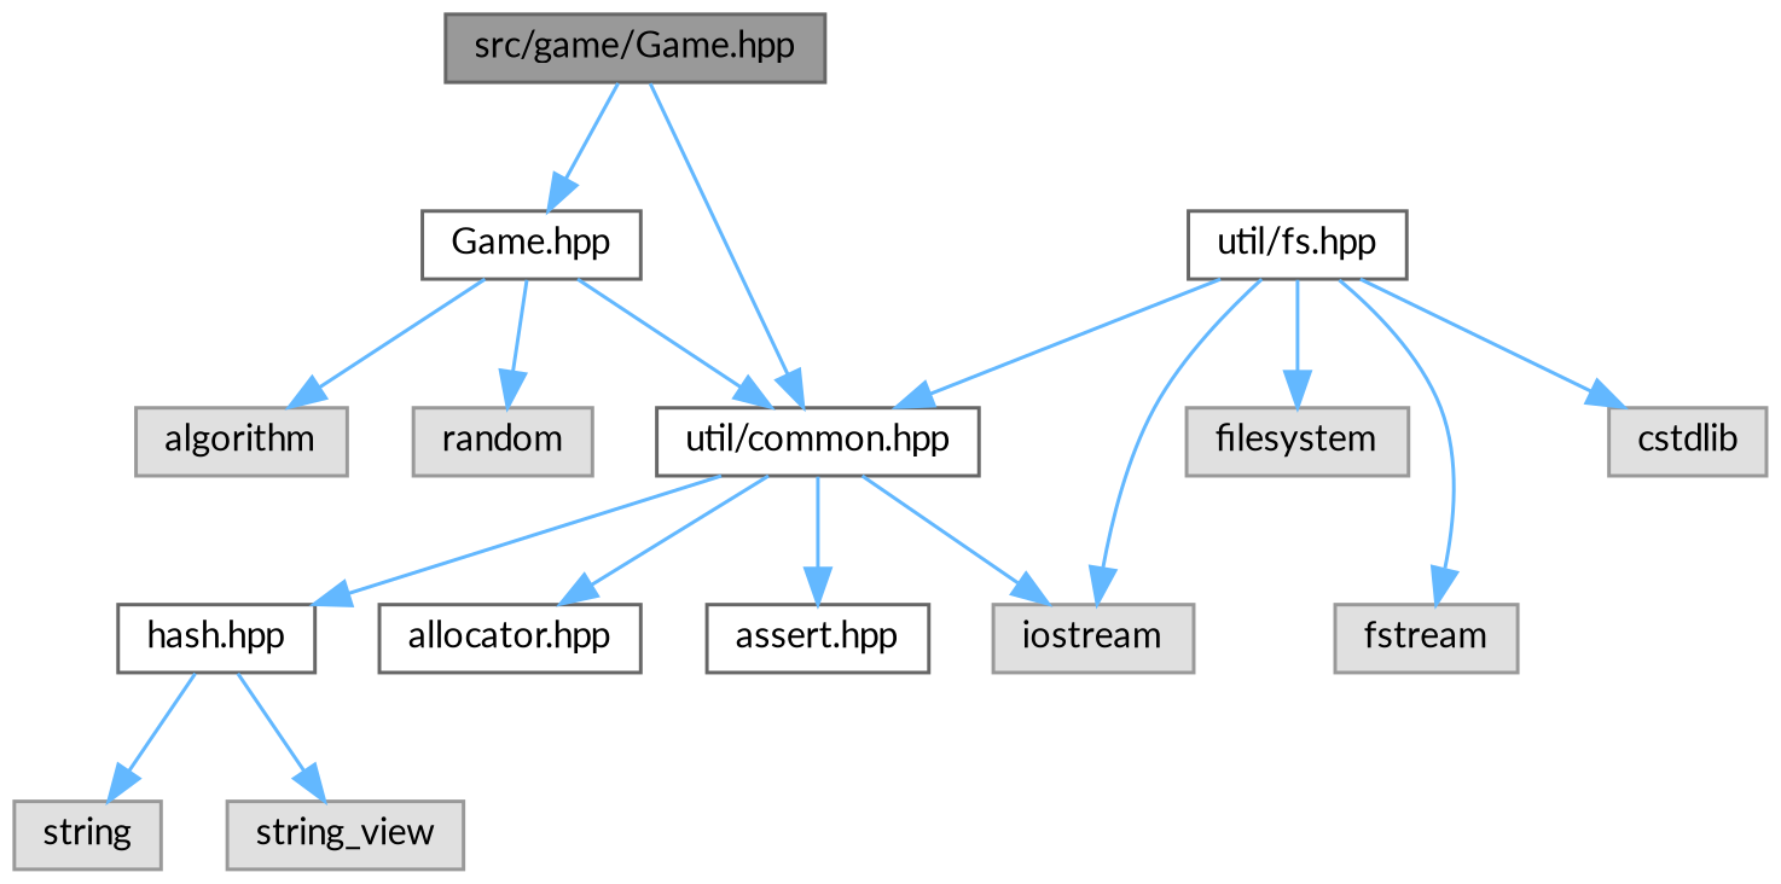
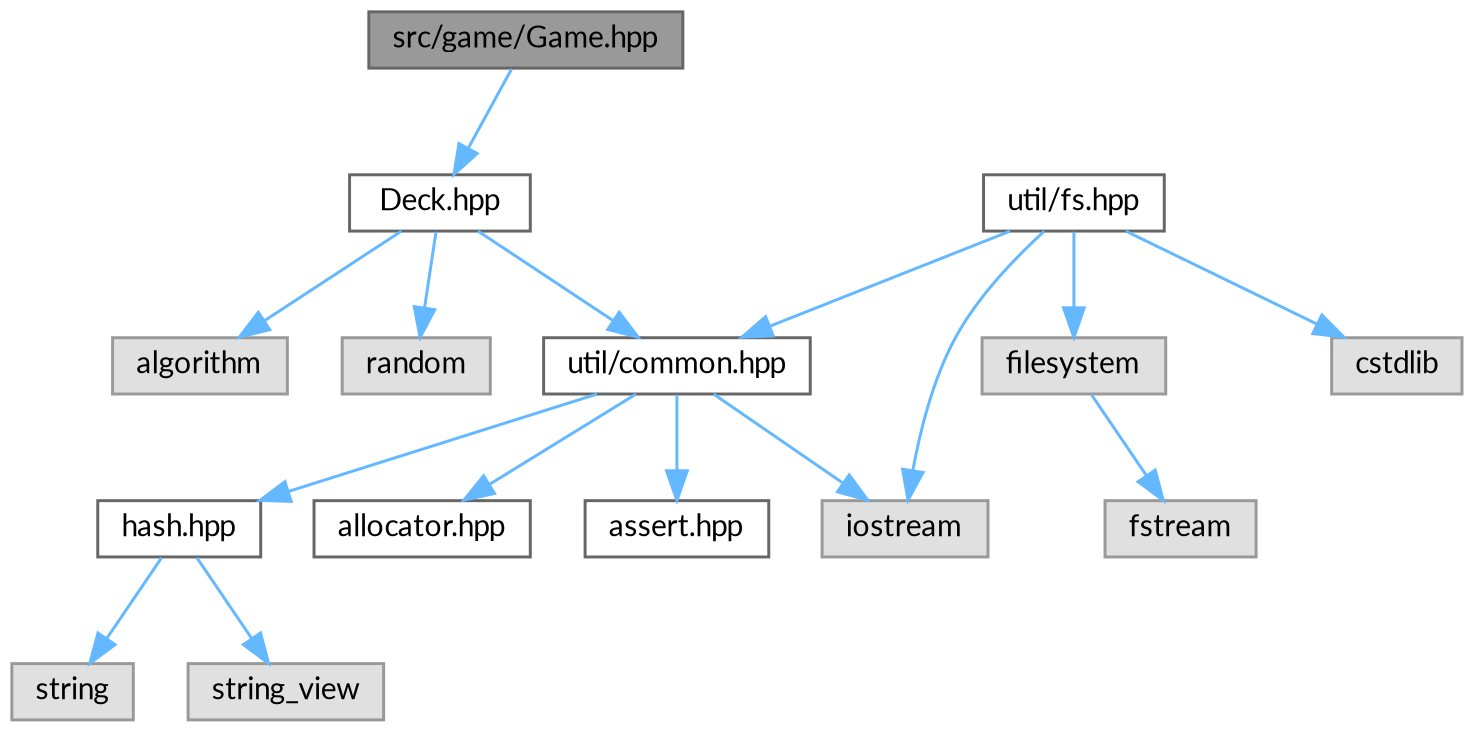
  digraph {
    fontname=Lato
    node [color=grey60 fillcolor="#E0E0E0" fontname=Lato fontsize=10 shape=box style=filled]
    edge [color=steelblue1 fontname=Lato fontsize=10 labelfontname=Helvetica labelfontsize=10 style=solid]
    n1 [color=gray40 fillcolor=grey60 fontcolor=black height=0.2 label="src/game/Game.hpp" width=0.4]
-   n2 [color=grey40 fillcolor=white height=0.2 label="Game.hpp" width=0.4]
+   n2 [color=grey40 fillcolor=white height=0.2 label="Deck.hpp" width=0.4]
    n3 [color=grey40 fillcolor=white height=0.2 label="util/common.hpp" width=0.4]
    n4 [height=0.2 label=algorithm width=0.4]
    n5 [height=0.2 label=random width=0.4]
    n6 [height=0.2 label=iostream width=0.4]
    n7 [color=grey40 fillcolor=white height=0.2 label="allocator.hpp" width=0.4]
    n8 [color=grey40 fillcolor=white height=0.2 label="assert.hpp" width=0.4]
    n9 [color=grey40 fillcolor=white height=0.2 label="hash.hpp" width=0.4]
    n10 [height=0.2 label=string width=0.4]
    n11 [height=0.2 label=string_view width=0.4]
    n12 [color=grey40 fillcolor=white height=0.2 label="util/fs.hpp" width=0.4]
    n13 [height=0.2 label=fstream width=0.4]
    n14 [height=0.2 label=cstdlib width=0.4]
    n15 [height=0.2 label=filesystem width=0.4]
    n1 -> n2
-   n1 -> n3
    n2 -> n3
    n2 -> n4
    n2 -> n5
    n3 -> n6
    n3 -> n7
    n3 -> n8
    n3 -> n9
    n9 -> n10
    n9 -> n11
    n12 -> n3
    n12 -> n6
-   n12 -> n13
+   n15 -> n13
    n12 -> n14
    n12 -> n15
  }
